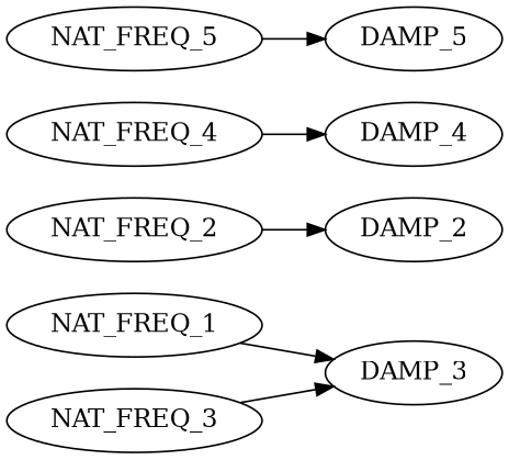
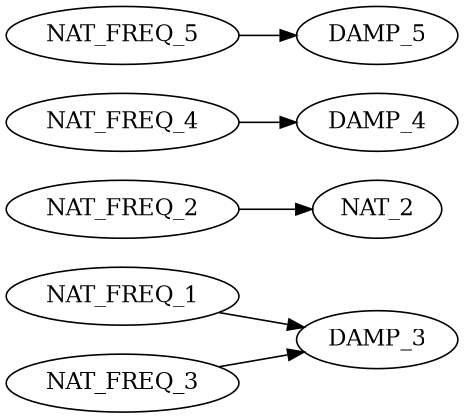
  strict digraph {
    rankdir=LR
    NAT_FREQ_1
    DAMP_3
    NAT_FREQ_2
-   DAMP_2
+   DAMP_2 [label=NAT_2]
    NAT_FREQ_3
    NAT_FREQ_4
    DAMP_4
    NAT_FREQ_5
    DAMP_5
    NAT_FREQ_1 -> DAMP_3
    NAT_FREQ_2 -> DAMP_2
    NAT_FREQ_3 -> DAMP_3
    NAT_FREQ_4 -> DAMP_4
    NAT_FREQ_5 -> DAMP_5
  }
